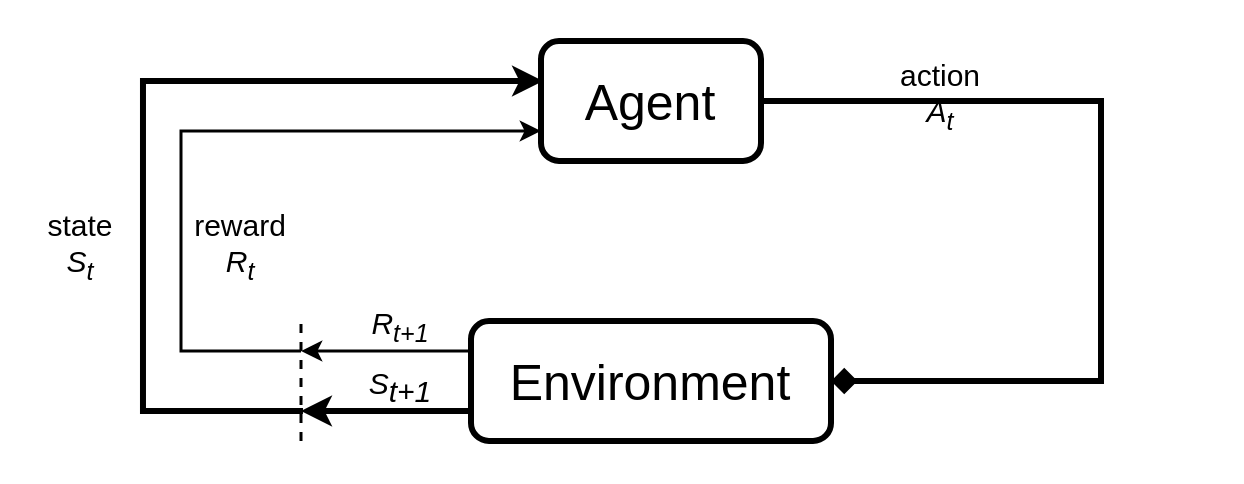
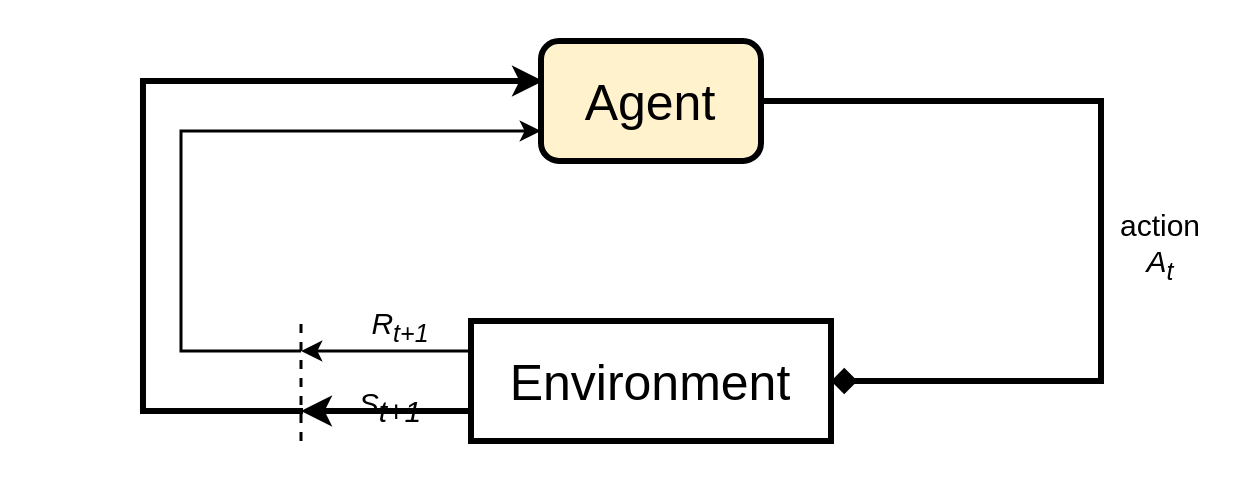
  <mxCell id="0" />
  <mxCell id="1" parent="0" />
  <mxCell id="2" style="edgeStyle=orthogonalEdgeStyle;rounded=0;orthogonalLoop=1;jettySize=auto;html=1;exitX=1;exitY=0.5;exitDx=0;exitDy=0;entryX=1;entryY=0.5;entryDx=0;entryDy=0;strokeWidth=3;endArrow=diamond;" edge="1" parent="1" source="3" target="6"><mxGeometry relative="1" as="geometry"><mxPoint x="550" y="200" as="targetPoint" /><Array as="points"><mxPoint x="550" y="50" /><mxPoint x="550" y="190" /></Array></mxGeometry></mxCell>
- <mxCell id="3" value="&lt;font style=&quot;font-size: 25px;&quot;&gt;Agent&lt;/font&gt;" style="rounded=1;whiteSpace=wrap;html=1;fontSize=25;glass=0;strokeWidth=3;shadow=0;" parent="1" vertex="1"><mxGeometry x="270" y="20" width="110" height="60" as="geometry" /></mxCell>
+ <mxCell id="3" value="&lt;font style=&quot;font-size: 25px;&quot;&gt;Agent&lt;/font&gt;" style="rounded=1;whiteSpace=wrap;html=1;fontSize=25;glass=0;strokeWidth=3;shadow=0;fillColor=#fff2cc;" parent="1" vertex="1"><mxGeometry x="270" y="20" width="110" height="60" as="geometry" /></mxCell>
  <mxCell id="4" style="edgeStyle=orthogonalEdgeStyle;rounded=0;orthogonalLoop=1;jettySize=auto;html=1;exitX=0;exitY=0.75;exitDx=0;exitDy=0;strokeWidth=3;" edge="1" parent="1" source="6"><mxGeometry relative="1" as="geometry"><mxPoint x="150" y="205" as="targetPoint" /></mxGeometry></mxCell>
  <mxCell id="5" style="edgeStyle=orthogonalEdgeStyle;rounded=0;orthogonalLoop=1;jettySize=auto;html=1;exitX=0;exitY=0.25;exitDx=0;exitDy=0;strokeWidth=1.5;" edge="1" parent="1" source="6"><mxGeometry relative="1" as="geometry"><mxPoint x="150" y="175" as="targetPoint" /></mxGeometry></mxCell>
- <mxCell id="6" value="&lt;font style=&quot;font-size: 25px;&quot;&gt;Environment&lt;/font&gt;" style="rounded=1;whiteSpace=wrap;html=1;fontSize=25;glass=0;strokeWidth=3;shadow=0;" parent="1" vertex="1"><mxGeometry x="235" y="160" width="180" height="60" as="geometry" /></mxCell>
- <mxCell id="7" value="S&lt;sub style=&quot;font-size: 15px;&quot;&gt;t+1&lt;/sub&gt;" style="text;html=1;align=center;verticalAlign=middle;whiteSpace=wrap;rounded=0;fontSize=15;fontStyle=2" vertex="1" parent="1"><mxGeometry x="180" y="180" width="40" height="25" as="geometry" /></mxCell>
+ <mxCell id="6" value="&lt;font style=&quot;font-size: 25px;&quot;&gt;Environment&lt;/font&gt;" style="whiteSpace=wrap;html=1;fontSize=25;glass=0;strokeWidth=3;shadow=0;rounded=0;" parent="1" vertex="1"><mxGeometry x="235" y="160" width="180" height="60" as="geometry" /></mxCell>
+ <mxCell id="7" value="S&lt;sub style=&quot;font-size: 15px;&quot;&gt;t+1&lt;/sub&gt;" style="text;html=1;align=center;verticalAlign=middle;whiteSpace=wrap;rounded=0;fontSize=15;fontStyle=2" vertex="1" parent="1"><mxGeometry x="175" y="190" width="40" height="25" as="geometry" /></mxCell>
  <mxCell id="8" value="" style="endArrow=none;dashed=1;html=1;rounded=0;strokeWidth=1.5;" edge="1" parent="1"><mxGeometry width="50" height="50" relative="1" as="geometry"><mxPoint x="150" y="220" as="sourcePoint" /><mxPoint x="150" y="160" as="targetPoint" /></mxGeometry></mxCell>
  <mxCell id="9" value="" style="endArrow=classic;html=1;rounded=0;strokeWidth=3;" edge="1" parent="1"><mxGeometry width="50" height="50" relative="1" as="geometry"><mxPoint x="150.99" y="205" as="sourcePoint" /><mxPoint x="271" y="40" as="targetPoint" /><Array as="points"><mxPoint x="70.99" y="205" /><mxPoint x="70.99" y="40" /></Array></mxGeometry></mxCell>
  <mxCell id="10" value="" style="endArrow=classic;html=1;rounded=0;entryX=0;entryY=0.75;entryDx=0;entryDy=0;strokeWidth=1.5;" edge="1" parent="1" target="3"><mxGeometry width="50" height="50" relative="1" as="geometry"><mxPoint x="150" y="175" as="sourcePoint" /><mxPoint x="90" y="175" as="targetPoint" /><Array as="points"><mxPoint x="90" y="175" /><mxPoint x="90" y="65" /></Array></mxGeometry></mxCell>
  <mxCell id="11" value="&lt;i&gt;R&lt;sub&gt;t+1&lt;/sub&gt;&lt;/i&gt;" style="text;html=1;align=center;verticalAlign=middle;whiteSpace=wrap;rounded=0;fontSize=15;" vertex="1" parent="1"><mxGeometry x="180" y="150" width="40" height="25" as="geometry" /></mxCell>
- <mxCell id="12" value="action&lt;div&gt;&lt;i&gt;A&lt;sub&gt;t&lt;/sub&gt;&lt;/i&gt;&lt;/div&gt;" style="text;html=1;align=center;verticalAlign=middle;whiteSpace=wrap;rounded=0;fontSize=15;" vertex="1" parent="1"><mxGeometry x="450" y="35" width="40" height="25" as="geometry" /></mxCell>
- <mxCell id="13" value="reward&lt;div&gt;&lt;i&gt;R&lt;sub&gt;t&lt;/sub&gt;&lt;/i&gt;&lt;/div&gt;" style="text;html=1;align=center;verticalAlign=middle;whiteSpace=wrap;rounded=0;fontSize=15;" vertex="1" parent="1"><mxGeometry x="100" y="110" width="40" height="25" as="geometry" /></mxCell>
- <mxCell id="14" value="state&lt;div&gt;&lt;i&gt;S&lt;sub&gt;t&lt;/sub&gt;&lt;/i&gt;&lt;/div&gt;" style="text;html=1;align=center;verticalAlign=middle;whiteSpace=wrap;rounded=0;fontSize=15;" vertex="1" parent="1"><mxGeometry x="20" y="110" width="40" height="25" as="geometry" /></mxCell>
+ <mxCell id="12" value="action&lt;div&gt;&lt;i&gt;A&lt;sub&gt;t&lt;/sub&gt;&lt;/i&gt;&lt;/div&gt;" style="text;html=1;align=center;verticalAlign=middle;whiteSpace=wrap;rounded=0;fontSize=15;" vertex="1" parent="1"><mxGeometry x="560" y="110" width="40" height="25" as="geometry" /></mxCell>
